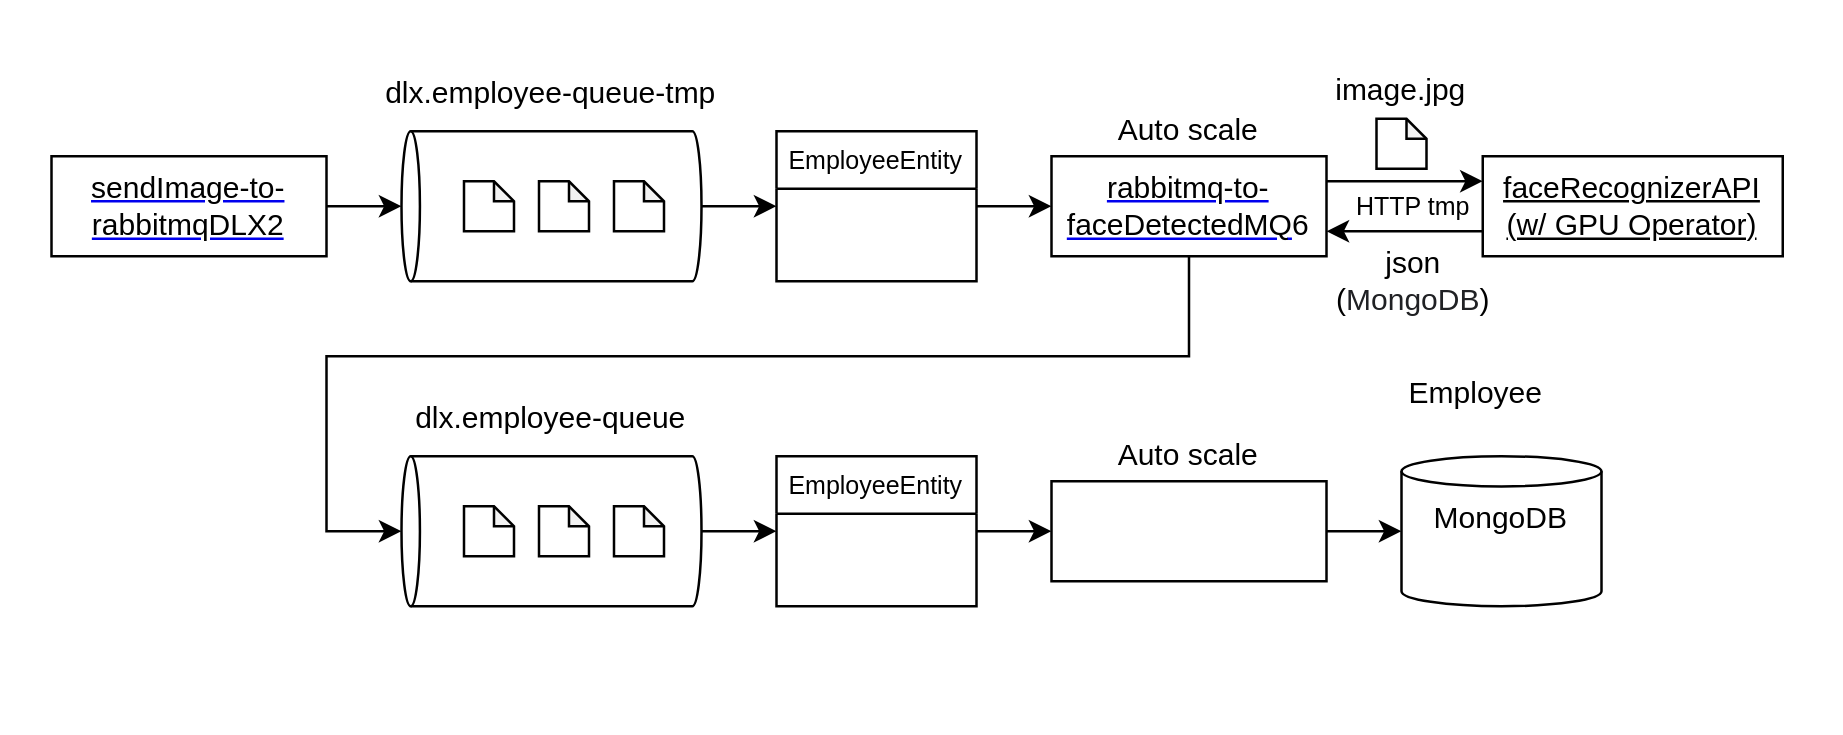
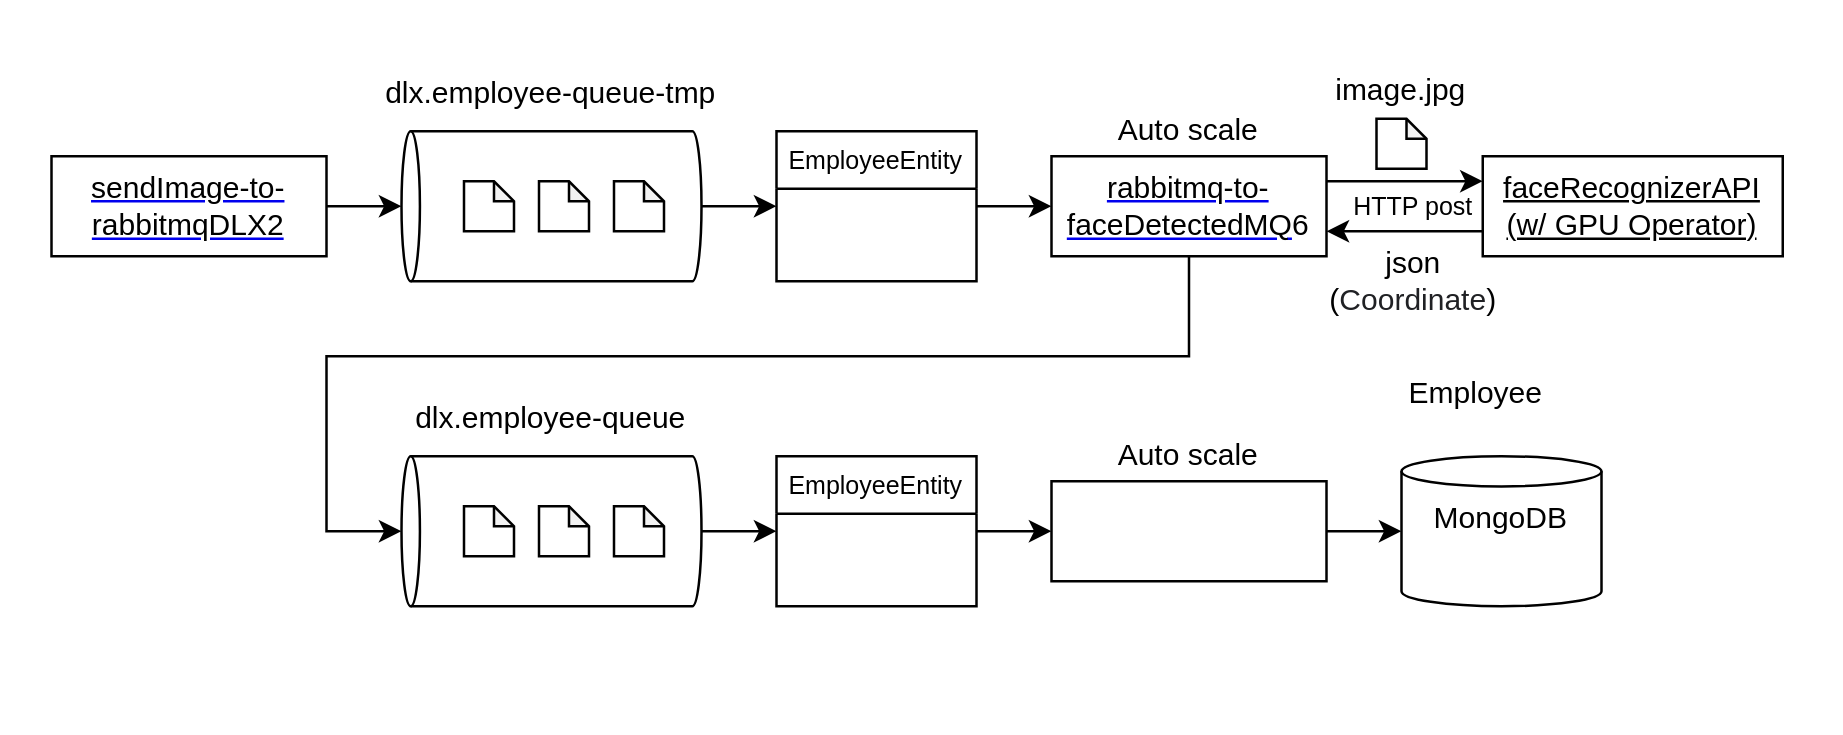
  <mxCell id="0" />
  <mxCell id="1" parent="0" />
  <mxCell id="2" style="edgeStyle=orthogonalEdgeStyle;rounded=0;orthogonalLoop=1;jettySize=auto;html=1;exitX=0;exitY=0.75;exitDx=0;exitDy=0;entryX=1;entryY=0.75;entryDx=0;entryDy=0;" parent="1" source="3" target="16" edge="1"><mxGeometry relative="1" as="geometry" /></mxCell>
  <mxCell id="3" value="" style="rounded=0;whiteSpace=wrap;html=1;" parent="1" vertex="1"><mxGeometry x="592.5" y="62" width="120" height="40" as="geometry" /></mxCell>
  <mxCell id="4" style="edgeStyle=orthogonalEdgeStyle;rounded=0;orthogonalLoop=1;jettySize=auto;html=1;exitX=1;exitY=0.5;exitDx=0;exitDy=0;entryX=0.5;entryY=0;entryDx=0;entryDy=0;entryPerimeter=0;" parent="1" source="5" target="7" edge="1"><mxGeometry relative="1" as="geometry" /></mxCell>
  <mxCell id="5" value="" style="rounded=0;whiteSpace=wrap;html=1;" parent="1" vertex="1"><mxGeometry x="20" y="62" width="110" height="40" as="geometry" /></mxCell>
  <mxCell id="6" style="edgeStyle=orthogonalEdgeStyle;rounded=0;orthogonalLoop=1;jettySize=auto;html=1;exitX=0.5;exitY=1;exitDx=0;exitDy=0;exitPerimeter=0;entryX=0;entryY=0.5;entryDx=0;entryDy=0;fontSize=10;" parent="1" source="7" target="13" edge="1"><mxGeometry relative="1" as="geometry" /></mxCell>
  <mxCell id="7" value="" style="shape=cylinder3;whiteSpace=wrap;html=1;boundedLbl=1;backgroundOutline=1;size=3.687;rotation=-90;" parent="1" vertex="1"><mxGeometry x="190" y="22" width="60" height="120" as="geometry" /></mxCell>
  <mxCell id="8" value="&lt;a class=&quot;js-navigation-open Link--primary&quot; title=&quot;sendImage-to-rabbitmqDLX2&quot; href=&quot;https://github.com/developer-onizuka/rabbitMQ_KEDA_Csharp2/tree/main/sendImage-to-rabbitmqDLX2&quot; style=&quot;box-sizing: border-box ; background-color: rgb(255 , 255 , 255) ; transition: 80ms cubic-bezier(0.33 , 1 , 0.68 , 1) 0s , 0s ease 0s , 0s ease 0s , 0s ease 0s ; font-family: , &amp;#34;blinkmacsystemfont&amp;#34; , &amp;#34;segoe ui&amp;#34; , &amp;#34;helvetica&amp;#34; , &amp;#34;arial&amp;#34; , sans-serif , &amp;#34;apple color emoji&amp;#34; , &amp;#34;segoe ui emoji&amp;#34;&quot;&gt;&lt;font color=&quot;#000000&quot;&gt;sendImage-to-rabbitmqDLX2&lt;/font&gt;&lt;/a&gt;" style="text;html=1;strokeColor=none;fillColor=none;align=center;verticalAlign=middle;whiteSpace=wrap;rounded=0;" parent="1" vertex="1"><mxGeometry x="25" y="67" width="100" height="30" as="geometry" /></mxCell>
  <mxCell id="9" value="" style="shape=note;whiteSpace=wrap;html=1;backgroundOutline=1;darkOpacity=0.05;size=8;" parent="1" vertex="1"><mxGeometry x="185" y="72" width="20" height="20" as="geometry" /></mxCell>
  <mxCell id="10" value="" style="shape=note;whiteSpace=wrap;html=1;backgroundOutline=1;darkOpacity=0.05;size=8;" parent="1" vertex="1"><mxGeometry x="215" y="72" width="20" height="20" as="geometry" /></mxCell>
  <mxCell id="11" value="" style="shape=note;whiteSpace=wrap;html=1;backgroundOutline=1;darkOpacity=0.05;size=8;" parent="1" vertex="1"><mxGeometry x="245" y="72" width="20" height="20" as="geometry" /></mxCell>
  <mxCell id="12" style="edgeStyle=orthogonalEdgeStyle;rounded=0;orthogonalLoop=1;jettySize=auto;html=1;exitX=1;exitY=0.5;exitDx=0;exitDy=0;fontSize=12;fontColor=#000000;" parent="1" source="13" edge="1"><mxGeometry relative="1" as="geometry"><mxPoint x="420" y="82" as="targetPoint" /></mxGeometry></mxCell>
  <mxCell id="13" value="EmployeeEntity" style="swimlane;fontStyle=0;fontSize=10;" parent="1" vertex="1"><mxGeometry x="310" y="52" width="80" height="60" as="geometry"><mxRectangle x="390" y="170" width="120" height="23" as="alternateBounds" /></mxGeometry></mxCell>
  <mxCell id="14" style="edgeStyle=orthogonalEdgeStyle;rounded=0;orthogonalLoop=1;jettySize=auto;html=1;exitX=1;exitY=0.5;exitDx=0;exitDy=0;fontSize=12;fontColor=#000000;entryX=0.5;entryY=0;entryDx=0;entryDy=0;entryPerimeter=0;" parent="1" source="16" target="21" edge="1"><mxGeometry relative="1" as="geometry"><mxPoint x="270" y="212" as="targetPoint" /><Array as="points"><mxPoint x="475" y="82" /><mxPoint x="475" y="142" /><mxPoint x="130" y="142" /><mxPoint x="130" y="212" /></Array></mxGeometry></mxCell>
  <mxCell id="15" style="edgeStyle=orthogonalEdgeStyle;rounded=0;orthogonalLoop=1;jettySize=auto;html=1;exitX=1;exitY=0.25;exitDx=0;exitDy=0;entryX=0;entryY=0.25;entryDx=0;entryDy=0;" parent="1" source="16" target="3" edge="1"><mxGeometry relative="1" as="geometry" /></mxCell>
  <mxCell id="16" value="" style="rounded=0;whiteSpace=wrap;html=1;" parent="1" vertex="1"><mxGeometry x="420" y="62" width="110" height="40" as="geometry" /></mxCell>
  <mxCell id="17" value="&lt;a class=&quot;js-navigation-open Link--primary&quot; title=&quot;rabbitmq-to-faceDetectedMQ&quot; href=&quot;https://github.com/developer-onizuka/rabbitMQ_KEDA_Csharp2/tree/main/rabbitmq-to-faceDetectedMQ&quot; style=&quot;box-sizing: border-box ; background-color: rgb(255 , 255 , 255) ; transition: 80ms cubic-bezier(0.33 , 1 , 0.68 , 1) 0s , 0s ease 0s , 0s ease 0s , 0s ease 0s ; font-family: , &amp;quot;blinkmacsystemfont&amp;quot; , &amp;quot;segoe ui&amp;quot; , &amp;quot;helvetica&amp;quot; , &amp;quot;arial&amp;quot; , sans-serif , &amp;quot;apple color emoji&amp;quot; , &amp;quot;segoe ui emoji&amp;quot;&quot;&gt;&lt;font color=&quot;#000000&quot; style=&quot;font-size: 12px&quot;&gt;rabbitmq-to-faceDetectedMQ&lt;/font&gt;&lt;/a&gt;6" style="text;html=1;strokeColor=none;fillColor=none;align=center;verticalAlign=middle;whiteSpace=wrap;rounded=0;" parent="1" vertex="1"><mxGeometry x="425" y="67" width="100" height="30" as="geometry" /></mxCell>
  <mxCell id="18" value="dlx.employee-queue-tmp" style="text;html=1;strokeColor=none;fillColor=none;align=center;verticalAlign=middle;whiteSpace=wrap;rounded=0;fontSize=12;fontColor=#000000;" parent="1" vertex="1"><mxGeometry x="140" y="22" width="160" height="30" as="geometry" /></mxCell>
  <mxCell id="19" style="edgeStyle=orthogonalEdgeStyle;rounded=0;orthogonalLoop=1;jettySize=auto;html=1;exitX=0.5;exitY=1;exitDx=0;exitDy=0;exitPerimeter=0;entryX=0;entryY=0.5;entryDx=0;entryDy=0;fontSize=12;fontColor=#000000;" parent="1" target="27" edge="1"><mxGeometry relative="1" as="geometry"><mxPoint x="390" y="212" as="sourcePoint" /></mxGeometry></mxCell>
  <mxCell id="20" style="edgeStyle=orthogonalEdgeStyle;rounded=0;orthogonalLoop=1;jettySize=auto;html=1;exitX=0.5;exitY=1;exitDx=0;exitDy=0;exitPerimeter=0;entryX=0;entryY=0.5;entryDx=0;entryDy=0;" parent="1" source="21" target="31" edge="1"><mxGeometry relative="1" as="geometry" /></mxCell>
  <mxCell id="21" value="" style="shape=cylinder3;whiteSpace=wrap;html=1;boundedLbl=1;backgroundOutline=1;size=3.687;rotation=-90;" parent="1" vertex="1"><mxGeometry x="190" y="152" width="60" height="120" as="geometry" /></mxCell>
  <mxCell id="22" value="" style="shape=note;whiteSpace=wrap;html=1;backgroundOutline=1;darkOpacity=0.05;size=8;" parent="1" vertex="1"><mxGeometry x="185" y="202" width="20" height="20" as="geometry" /></mxCell>
  <mxCell id="23" value="" style="shape=note;whiteSpace=wrap;html=1;backgroundOutline=1;darkOpacity=0.05;size=8;" parent="1" vertex="1"><mxGeometry x="215" y="202" width="20" height="20" as="geometry" /></mxCell>
  <mxCell id="24" value="" style="shape=note;whiteSpace=wrap;html=1;backgroundOutline=1;darkOpacity=0.05;size=8;" parent="1" vertex="1"><mxGeometry x="245" y="202" width="20" height="20" as="geometry" /></mxCell>
  <mxCell id="25" value="dlx.employee-queue" style="text;html=1;strokeColor=none;fillColor=none;align=center;verticalAlign=middle;whiteSpace=wrap;rounded=0;fontSize=12;fontColor=#000000;" parent="1" vertex="1"><mxGeometry x="140" y="152" width="160" height="30" as="geometry" /></mxCell>
  <mxCell id="26" style="edgeStyle=orthogonalEdgeStyle;rounded=0;orthogonalLoop=1;jettySize=auto;html=1;exitX=1;exitY=0.5;exitDx=0;exitDy=0;entryX=0;entryY=0.5;entryDx=0;entryDy=0;entryPerimeter=0;fontSize=12;fontColor=#000000;" parent="1" source="27" target="28" edge="1"><mxGeometry relative="1" as="geometry" /></mxCell>
  <mxCell id="27" value="" style="rounded=0;whiteSpace=wrap;html=1;" parent="1" vertex="1"><mxGeometry x="420" y="192" width="110" height="40" as="geometry" /></mxCell>
  <mxCell id="28" value="" style="shape=cylinder3;whiteSpace=wrap;html=1;boundedLbl=1;backgroundOutline=1;size=6.026;fontSize=12;fontColor=#000000;" parent="1" vertex="1"><mxGeometry x="560" y="182" width="80" height="60" as="geometry" /></mxCell>
  <mxCell id="29" value="Employee" style="text;html=1;strokeColor=none;fillColor=none;align=center;verticalAlign=middle;whiteSpace=wrap;rounded=0;fontSize=12;fontColor=#000000;" parent="1" vertex="1"><mxGeometry x="560" y="142" width="60" height="30" as="geometry" /></mxCell>
  <mxCell id="30" value="MongoDB" style="text;html=1;strokeColor=none;fillColor=none;align=center;verticalAlign=middle;whiteSpace=wrap;rounded=0;fontSize=12;fontColor=#000000;" parent="1" vertex="1"><mxGeometry x="570" y="192" width="60" height="30" as="geometry" /></mxCell>
  <mxCell id="31" value="EmployeeEntity" style="swimlane;fontStyle=0;fontSize=10;" parent="1" vertex="1"><mxGeometry x="310" y="182" width="80" height="60" as="geometry"><mxRectangle x="390" y="170" width="120" height="23" as="alternateBounds" /></mxGeometry></mxCell>
  <mxCell id="32" value="&lt;u&gt;faceRecognizerAPI&lt;br&gt;(w/ GPU Operator)&lt;br&gt;&lt;/u&gt;" style="text;html=1;strokeColor=none;fillColor=none;align=center;verticalAlign=middle;whiteSpace=wrap;rounded=0;" parent="1" vertex="1"><mxGeometry x="590" y="50.75" width="125" height="62.5" as="geometry" /></mxCell>
  <mxCell id="33" value="" style="shape=note;whiteSpace=wrap;html=1;backgroundOutline=1;darkOpacity=0.05;size=8;" parent="1" vertex="1"><mxGeometry x="550" y="47" width="20" height="20" as="geometry" /></mxCell>
  <mxCell id="34" value="image.jpg" style="text;html=1;strokeColor=none;fillColor=none;align=center;verticalAlign=middle;whiteSpace=wrap;rounded=0;fontSize=12;fontColor=#000000;" parent="1" vertex="1"><mxGeometry x="520" y="20.75" width="80" height="30" as="geometry" /></mxCell>
- <mxCell id="35" value="json&lt;br&gt;&lt;font style=&quot;font-size: 12px;&quot;&gt;(&lt;span style=&quot;color: rgb(32, 33, 36); font-family: inherit; text-align: left; background-color: initial;&quot;&gt;MongoDB&lt;/span&gt;&lt;span style=&quot;background-color: initial;&quot;&gt;)&lt;/span&gt;&lt;/font&gt;" style="text;html=1;strokeColor=none;fillColor=none;align=center;verticalAlign=middle;whiteSpace=wrap;rounded=0;fontSize=12;fontColor=#000000;" parent="1" vertex="1"><mxGeometry x="525" y="97" width="80" height="30" as="geometry" /></mxCell>
- <mxCell id="36" value="&lt;font style=&quot;font-size: 10px;&quot;&gt;HTTP tmp&lt;/font&gt;" style="text;html=1;strokeColor=none;fillColor=none;align=center;verticalAlign=middle;whiteSpace=wrap;rounded=0;fontSize=12;fontColor=#000000;" parent="1" vertex="1"><mxGeometry x="525" y="67" width="80" height="30" as="geometry" /></mxCell>
+ <mxCell id="35" value="json&lt;br&gt;&lt;font style=&quot;font-size: 12px;&quot;&gt;(&lt;span style=&quot;color: rgb(32, 33, 36); font-family: inherit; text-align: left; background-color: initial;&quot;&gt;Coordinate&lt;/span&gt;&lt;span style=&quot;background-color: initial;&quot;&gt;)&lt;/span&gt;&lt;/font&gt;" style="text;html=1;strokeColor=none;fillColor=none;align=center;verticalAlign=middle;whiteSpace=wrap;rounded=0;fontSize=12;fontColor=#000000;" parent="1" vertex="1"><mxGeometry x="525" y="97" width="80" height="30" as="geometry" /></mxCell>
+ <mxCell id="36" value="&lt;font style=&quot;font-size: 10px;&quot;&gt;HTTP post&lt;/font&gt;" style="text;html=1;strokeColor=none;fillColor=none;align=center;verticalAlign=middle;whiteSpace=wrap;rounded=0;fontSize=12;fontColor=#000000;" parent="1" vertex="1"><mxGeometry x="525" y="67" width="80" height="30" as="geometry" /></mxCell>
  <mxCell id="37" value="Auto scale" style="text;html=1;strokeColor=none;fillColor=none;align=center;verticalAlign=middle;whiteSpace=wrap;rounded=0;fontSize=12;fontColor=#000000;" vertex="1" parent="1"><mxGeometry x="435" y="37" width="80" height="30" as="geometry" /></mxCell>
  <mxCell id="38" value="Auto scale" style="text;html=1;strokeColor=none;fillColor=none;align=center;verticalAlign=middle;whiteSpace=wrap;rounded=0;fontSize=12;fontColor=#000000;" vertex="1" parent="1"><mxGeometry x="435" y="167" width="80" height="30" as="geometry" /></mxCell>
